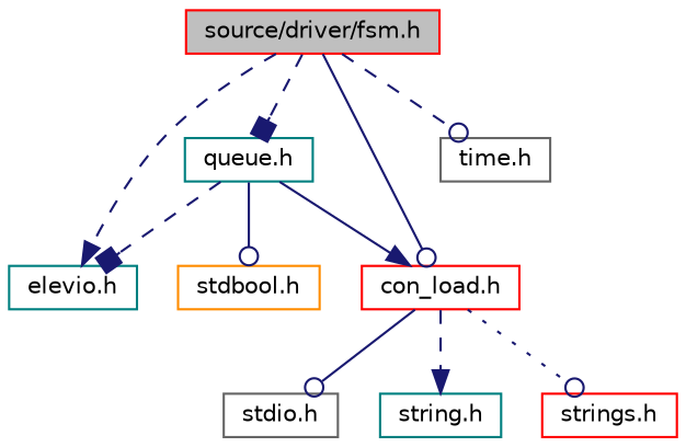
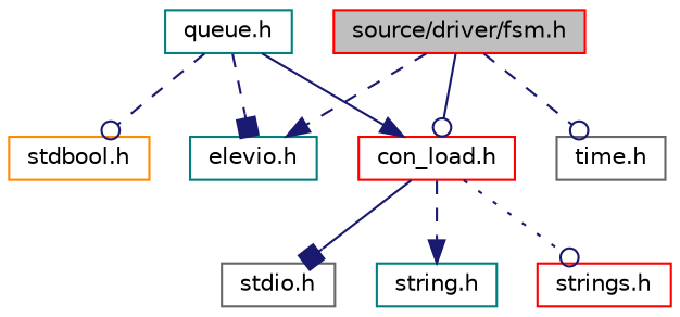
  digraph {
    node [color=red fillcolor=white fontname=Helvetica fontsize=10 shape=record style=filled]
    edge [arrowhead=odot color=midnightblue fontname=Helvetica fontsize=10 labelfontname=Helvetica labelfontsize=10 style=dashed]
    n1 [fillcolor=grey75 fontcolor=black height=0.2 label="source/driver/fsm.h" width=0.4]
    n2 [color=teal height=0.2 label="elevio.h" width=0.4]
    n3 [height=0.2 label="con_load.h" width=0.4]
    n4 [color=teal height=0.2 label="queue.h" width=0.4]
    n5 [color=gray40 height=0.2 label="time.h" width=0.4]
    n6 [color=gray40 height=0.2 label="stdio.h" width=0.4]
    n7 [color=teal height=0.2 label="string.h" width=0.4]
    n8 [height=0.2 label="strings.h" width=0.4]
    n9 [color=darkorange height=0.2 label="stdbool.h" width=0.4]
    n1 -> n2 [arrowhead=normal]
    n1 -> n3 [style=solid]
-   n1 -> n4 [arrowhead=box]
    n1 -> n5
-   n3 -> n6 [style=solid]
+   n3 -> n6 [arrowhead=box style=solid]
    n3 -> n7 [arrowhead=normal]
    n3 -> n8 [style=dotted]
    n4 -> n2 [arrowhead=box]
    n4 -> n3 [arrowhead=normal style=solid]
-   n4 -> n9 [style=solid]
+   n4 -> n9
  }
